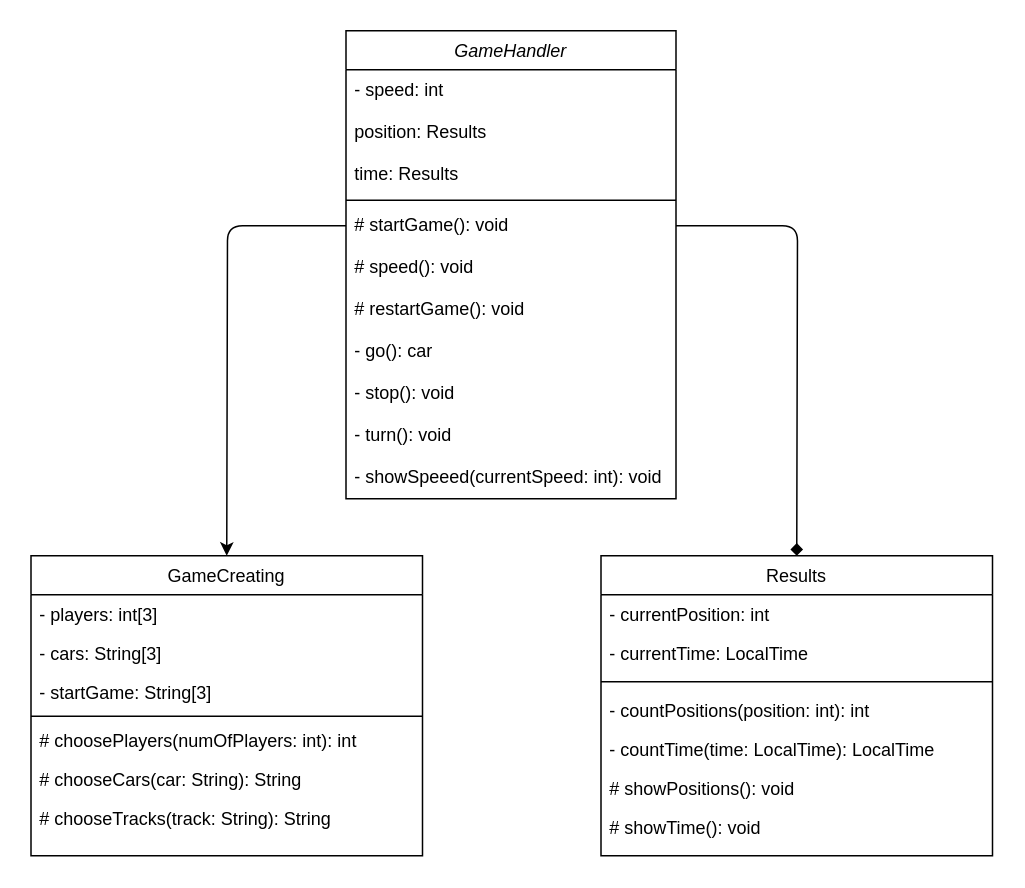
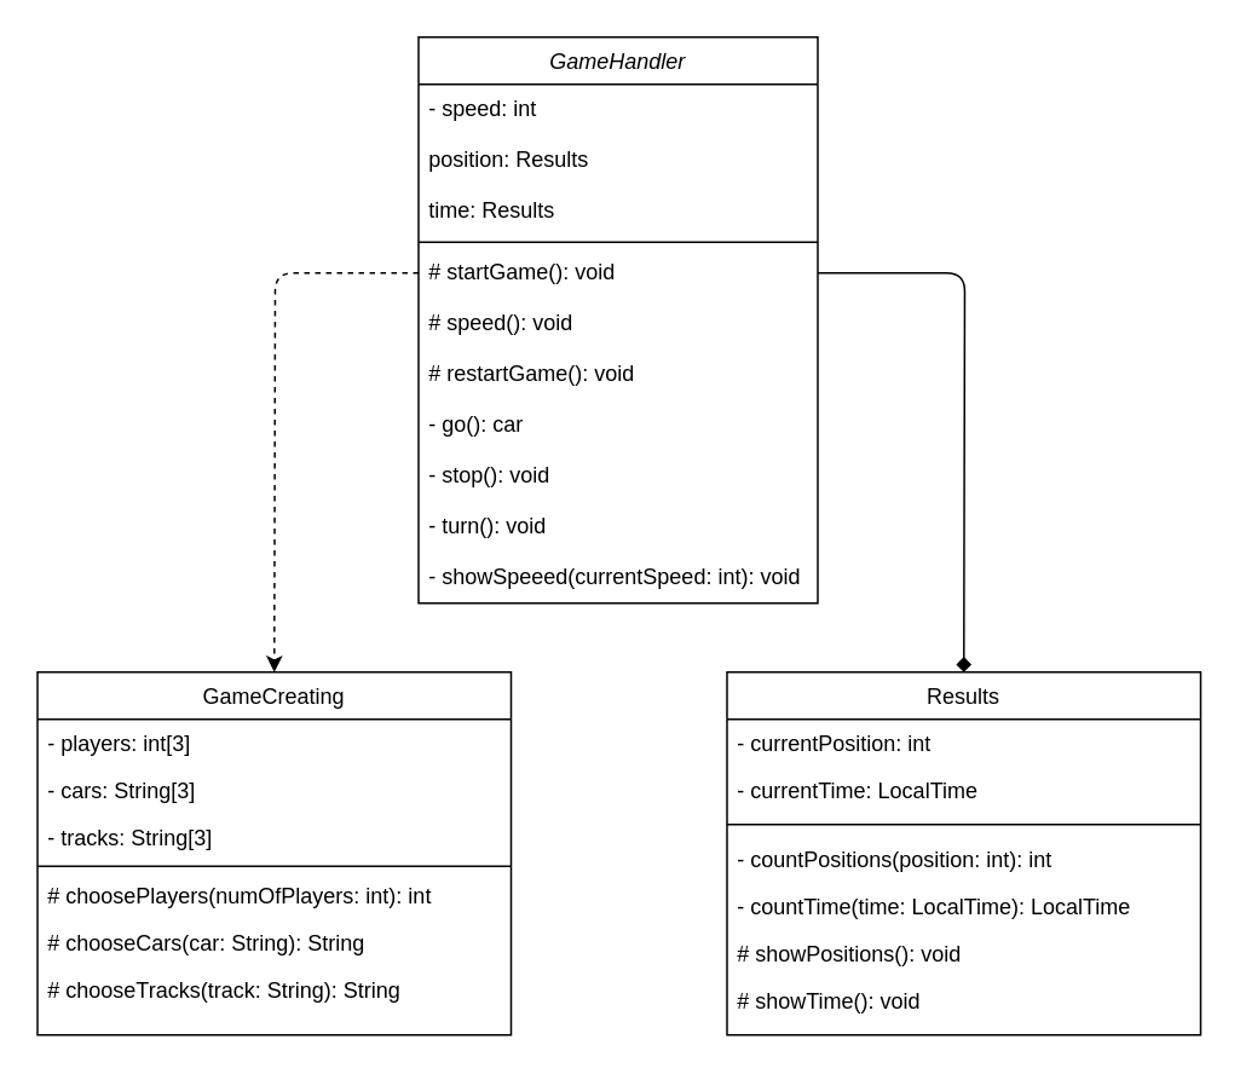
  <mxCell id="0" />
  <mxCell id="1" parent="0" />
  <mxCell id="2" value="GameHandler" style="swimlane;fontStyle=2;align=center;verticalAlign=top;childLayout=stackLayout;horizontal=1;startSize=26;horizontalStack=0;resizeParent=1;resizeLast=0;collapsible=1;marginBottom=0;rounded=0;shadow=0;strokeWidth=1;" parent="1" vertex="1"><mxGeometry x="230" y="20" width="220" height="312" as="geometry"><mxRectangle x="230" y="140" width="160" height="26" as="alternateBounds" /></mxGeometry></mxCell>
  <mxCell id="3" value="- speed: int" style="text;align=left;verticalAlign=top;spacingLeft=4;spacingRight=4;overflow=hidden;rotatable=0;points=[[0,0.5],[1,0.5]];portConstraint=eastwest;" vertex="1" parent="2"><mxGeometry y="26" width="220" height="28" as="geometry" /></mxCell>
  <mxCell id="4" value="position: Results" style="text;align=left;verticalAlign=top;spacingLeft=4;spacingRight=4;overflow=hidden;rotatable=0;points=[[0,0.5],[1,0.5]];portConstraint=eastwest;" vertex="1" parent="2"><mxGeometry y="54" width="220" height="28" as="geometry" /></mxCell>
  <mxCell id="5" value="time: Results" style="text;align=left;verticalAlign=top;spacingLeft=4;spacingRight=4;overflow=hidden;rotatable=0;points=[[0,0.5],[1,0.5]];portConstraint=eastwest;" vertex="1" parent="2"><mxGeometry y="82" width="220" height="28" as="geometry" /></mxCell>
  <mxCell id="6" value="" style="line;html=1;strokeWidth=1;align=left;verticalAlign=middle;spacingTop=-1;spacingLeft=3;spacingRight=3;rotatable=0;labelPosition=right;points=[];portConstraint=eastwest;" parent="2" vertex="1"><mxGeometry y="110" width="220" height="6" as="geometry" /></mxCell>
  <mxCell id="7" value="# startGame(): void" style="text;align=left;verticalAlign=top;spacingLeft=4;spacingRight=4;overflow=hidden;rotatable=0;points=[[0,0.5],[1,0.5]];portConstraint=eastwest;" parent="2" vertex="1"><mxGeometry y="116" width="220" height="28" as="geometry" /></mxCell>
  <mxCell id="8" value="# speed(): void" style="text;align=left;verticalAlign=top;spacingLeft=4;spacingRight=4;overflow=hidden;rotatable=0;points=[[0,0.5],[1,0.5]];portConstraint=eastwest;" vertex="1" parent="2"><mxGeometry y="144" width="220" height="28" as="geometry" /></mxCell>
  <mxCell id="9" value="# restartGame(): void" style="text;align=left;verticalAlign=top;spacingLeft=4;spacingRight=4;overflow=hidden;rotatable=0;points=[[0,0.5],[1,0.5]];portConstraint=eastwest;" vertex="1" parent="2"><mxGeometry y="172" width="220" height="28" as="geometry" /></mxCell>
  <mxCell id="10" value="- go(): car" style="text;align=left;verticalAlign=top;spacingLeft=4;spacingRight=4;overflow=hidden;rotatable=0;points=[[0,0.5],[1,0.5]];portConstraint=eastwest;" vertex="1" parent="2"><mxGeometry y="200" width="220" height="28" as="geometry" /></mxCell>
  <mxCell id="11" value="- stop(): void" style="text;align=left;verticalAlign=top;spacingLeft=4;spacingRight=4;overflow=hidden;rotatable=0;points=[[0,0.5],[1,0.5]];portConstraint=eastwest;" vertex="1" parent="2"><mxGeometry y="228" width="220" height="28" as="geometry" /></mxCell>
  <mxCell id="12" value="- turn(): void" style="text;align=left;verticalAlign=top;spacingLeft=4;spacingRight=4;overflow=hidden;rotatable=0;points=[[0,0.5],[1,0.5]];portConstraint=eastwest;" vertex="1" parent="2"><mxGeometry y="256" width="220" height="28" as="geometry" /></mxCell>
  <mxCell id="13" value="- showSpeeed(currentSpeed: int): void" style="text;align=left;verticalAlign=top;spacingLeft=4;spacingRight=4;overflow=hidden;rotatable=0;points=[[0,0.5],[1,0.5]];portConstraint=eastwest;" vertex="1" parent="2"><mxGeometry y="284" width="220" height="28" as="geometry" /></mxCell>
  <mxCell id="14" value="GameCreating" style="swimlane;fontStyle=0;align=center;verticalAlign=top;childLayout=stackLayout;horizontal=1;startSize=26;horizontalStack=0;resizeParent=1;resizeLast=0;collapsible=1;marginBottom=0;rounded=0;shadow=0;strokeWidth=1;" parent="1" vertex="1"><mxGeometry x="20" y="370" width="261" height="200" as="geometry"><mxRectangle x="130" y="380" width="160" height="26" as="alternateBounds" /></mxGeometry></mxCell>
  <mxCell id="15" value="- players: int[3]" style="text;align=left;verticalAlign=top;spacingLeft=4;spacingRight=4;overflow=hidden;rotatable=0;points=[[0,0.5],[1,0.5]];portConstraint=eastwest;rounded=0;shadow=0;html=0;" vertex="1" parent="14"><mxGeometry y="26" width="261" height="26" as="geometry" /></mxCell>
  <mxCell id="16" value="- cars: String[3]" style="text;align=left;verticalAlign=top;spacingLeft=4;spacingRight=4;overflow=hidden;rotatable=0;points=[[0,0.5],[1,0.5]];portConstraint=eastwest;" parent="14" vertex="1"><mxGeometry y="52" width="261" height="26" as="geometry" /></mxCell>
- <mxCell id="17" value="- startGame: String[3]" style="text;align=left;verticalAlign=top;spacingLeft=4;spacingRight=4;overflow=hidden;rotatable=0;points=[[0,0.5],[1,0.5]];portConstraint=eastwest;rounded=0;shadow=0;html=0;" parent="14" vertex="1"><mxGeometry y="78" width="261" height="26" as="geometry" /></mxCell>
+ <mxCell id="17" value="- tracks: String[3]" style="text;align=left;verticalAlign=top;spacingLeft=4;spacingRight=4;overflow=hidden;rotatable=0;points=[[0,0.5],[1,0.5]];portConstraint=eastwest;rounded=0;shadow=0;html=0;" parent="14" vertex="1"><mxGeometry y="78" width="261" height="26" as="geometry" /></mxCell>
  <mxCell id="18" value="" style="line;html=1;strokeWidth=1;align=left;verticalAlign=middle;spacingTop=-1;spacingLeft=3;spacingRight=3;rotatable=0;labelPosition=right;points=[];portConstraint=eastwest;" parent="14" vertex="1"><mxGeometry y="104" width="261" height="6" as="geometry" /></mxCell>
  <mxCell id="19" value="# choosePlayers(numOfPlayers: int): int" style="text;align=left;verticalAlign=top;spacingLeft=4;spacingRight=4;overflow=hidden;rotatable=0;points=[[0,0.5],[1,0.5]];portConstraint=eastwest;" parent="14" vertex="1"><mxGeometry y="110" width="261" height="26" as="geometry" /></mxCell>
  <mxCell id="20" value="# chooseCars(car: String): String" style="text;align=left;verticalAlign=top;spacingLeft=4;spacingRight=4;overflow=hidden;rotatable=0;points=[[0,0.5],[1,0.5]];portConstraint=eastwest;" vertex="1" parent="14"><mxGeometry y="136" width="261" height="26" as="geometry" /></mxCell>
  <mxCell id="21" value="# chooseTracks(track: String): String" style="text;align=left;verticalAlign=top;spacingLeft=4;spacingRight=4;overflow=hidden;rotatable=0;points=[[0,0.5],[1,0.5]];portConstraint=eastwest;" vertex="1" parent="14"><mxGeometry y="162" width="261" height="26" as="geometry" /></mxCell>
  <mxCell id="22" value="Results" style="swimlane;fontStyle=0;align=center;verticalAlign=top;childLayout=stackLayout;horizontal=1;startSize=26;horizontalStack=0;resizeParent=1;resizeLast=0;collapsible=1;marginBottom=0;rounded=0;shadow=0;strokeWidth=1;" vertex="1" parent="1"><mxGeometry x="400" y="370" width="261" height="200" as="geometry"><mxRectangle x="130" y="380" width="160" height="26" as="alternateBounds" /></mxGeometry></mxCell>
  <mxCell id="23" value="- currentPosition: int" style="text;align=left;verticalAlign=top;spacingLeft=4;spacingRight=4;overflow=hidden;rotatable=0;points=[[0,0.5],[1,0.5]];portConstraint=eastwest;" vertex="1" parent="22"><mxGeometry y="26" width="261" height="26" as="geometry" /></mxCell>
  <mxCell id="24" value="- currentTime: LocalTime" style="text;align=left;verticalAlign=top;spacingLeft=4;spacingRight=4;overflow=hidden;rotatable=0;points=[[0,0.5],[1,0.5]];portConstraint=eastwest;" vertex="1" parent="22"><mxGeometry y="52" width="261" height="26" as="geometry" /></mxCell>
  <mxCell id="25" value="" style="line;html=1;strokeWidth=1;align=left;verticalAlign=middle;spacingTop=-1;spacingLeft=3;spacingRight=3;rotatable=0;labelPosition=right;points=[];portConstraint=eastwest;" vertex="1" parent="22"><mxGeometry y="78" width="261" height="12" as="geometry" /></mxCell>
  <mxCell id="26" value="- countPositions(position: int): int" style="text;align=left;verticalAlign=top;spacingLeft=4;spacingRight=4;overflow=hidden;rotatable=0;points=[[0,0.5],[1,0.5]];portConstraint=eastwest;" vertex="1" parent="22"><mxGeometry y="90" width="261" height="26" as="geometry" /></mxCell>
  <mxCell id="27" value="- countTime(time: LocalTime): LocalTime" style="text;align=left;verticalAlign=top;spacingLeft=4;spacingRight=4;overflow=hidden;rotatable=0;points=[[0,0.5],[1,0.5]];portConstraint=eastwest;" vertex="1" parent="22"><mxGeometry y="116" width="261" height="26" as="geometry" /></mxCell>
  <mxCell id="28" value="# showPositions(): void" style="text;align=left;verticalAlign=top;spacingLeft=4;spacingRight=4;overflow=hidden;rotatable=0;points=[[0,0.5],[1,0.5]];portConstraint=eastwest;" vertex="1" parent="22"><mxGeometry y="142" width="261" height="26" as="geometry" /></mxCell>
  <mxCell id="29" value="# showTime(): void" style="text;align=left;verticalAlign=top;spacingLeft=4;spacingRight=4;overflow=hidden;rotatable=0;points=[[0,0.5],[1,0.5]];portConstraint=eastwest;" vertex="1" parent="22"><mxGeometry y="168" width="261" height="26" as="geometry" /></mxCell>
- <mxCell id="30" value="" style="endArrow=classic;html=1;exitX=0;exitY=0.5;exitDx=0;exitDy=0;entryX=0.5;entryY=0;entryDx=0;entryDy=0;" edge="1" parent="1" source="7" target="14"><mxGeometry width="50" height="50" relative="1" as="geometry"><mxPoint x="310" y="420" as="sourcePoint" /><mxPoint x="360" y="370" as="targetPoint" /><Array as="points"><mxPoint x="151" y="150" /></Array></mxGeometry></mxCell>
+ <mxCell id="30" value="" style="endArrow=classic;html=1;exitX=0;exitY=0.5;exitDx=0;exitDy=0;entryX=0.5;entryY=0;entryDx=0;entryDy=0;dashed=1;" edge="1" parent="1" source="7" target="14"><mxGeometry width="50" height="50" relative="1" as="geometry"><mxPoint x="310" y="420" as="sourcePoint" /><mxPoint x="360" y="370" as="targetPoint" /><Array as="points"><mxPoint x="151" y="150" /></Array></mxGeometry></mxCell>
  <mxCell id="31" value="" style="endArrow=diamond;html=1;exitX=1;exitY=0.5;exitDx=0;exitDy=0;entryX=0.5;entryY=0;entryDx=0;entryDy=0;" edge="1" parent="1" source="7" target="22"><mxGeometry width="50" height="50" relative="1" as="geometry"><mxPoint x="240" y="160" as="sourcePoint" /><mxPoint x="160.5" y="380" as="targetPoint" /><Array as="points"><mxPoint x="531" y="150" /></Array></mxGeometry></mxCell>
